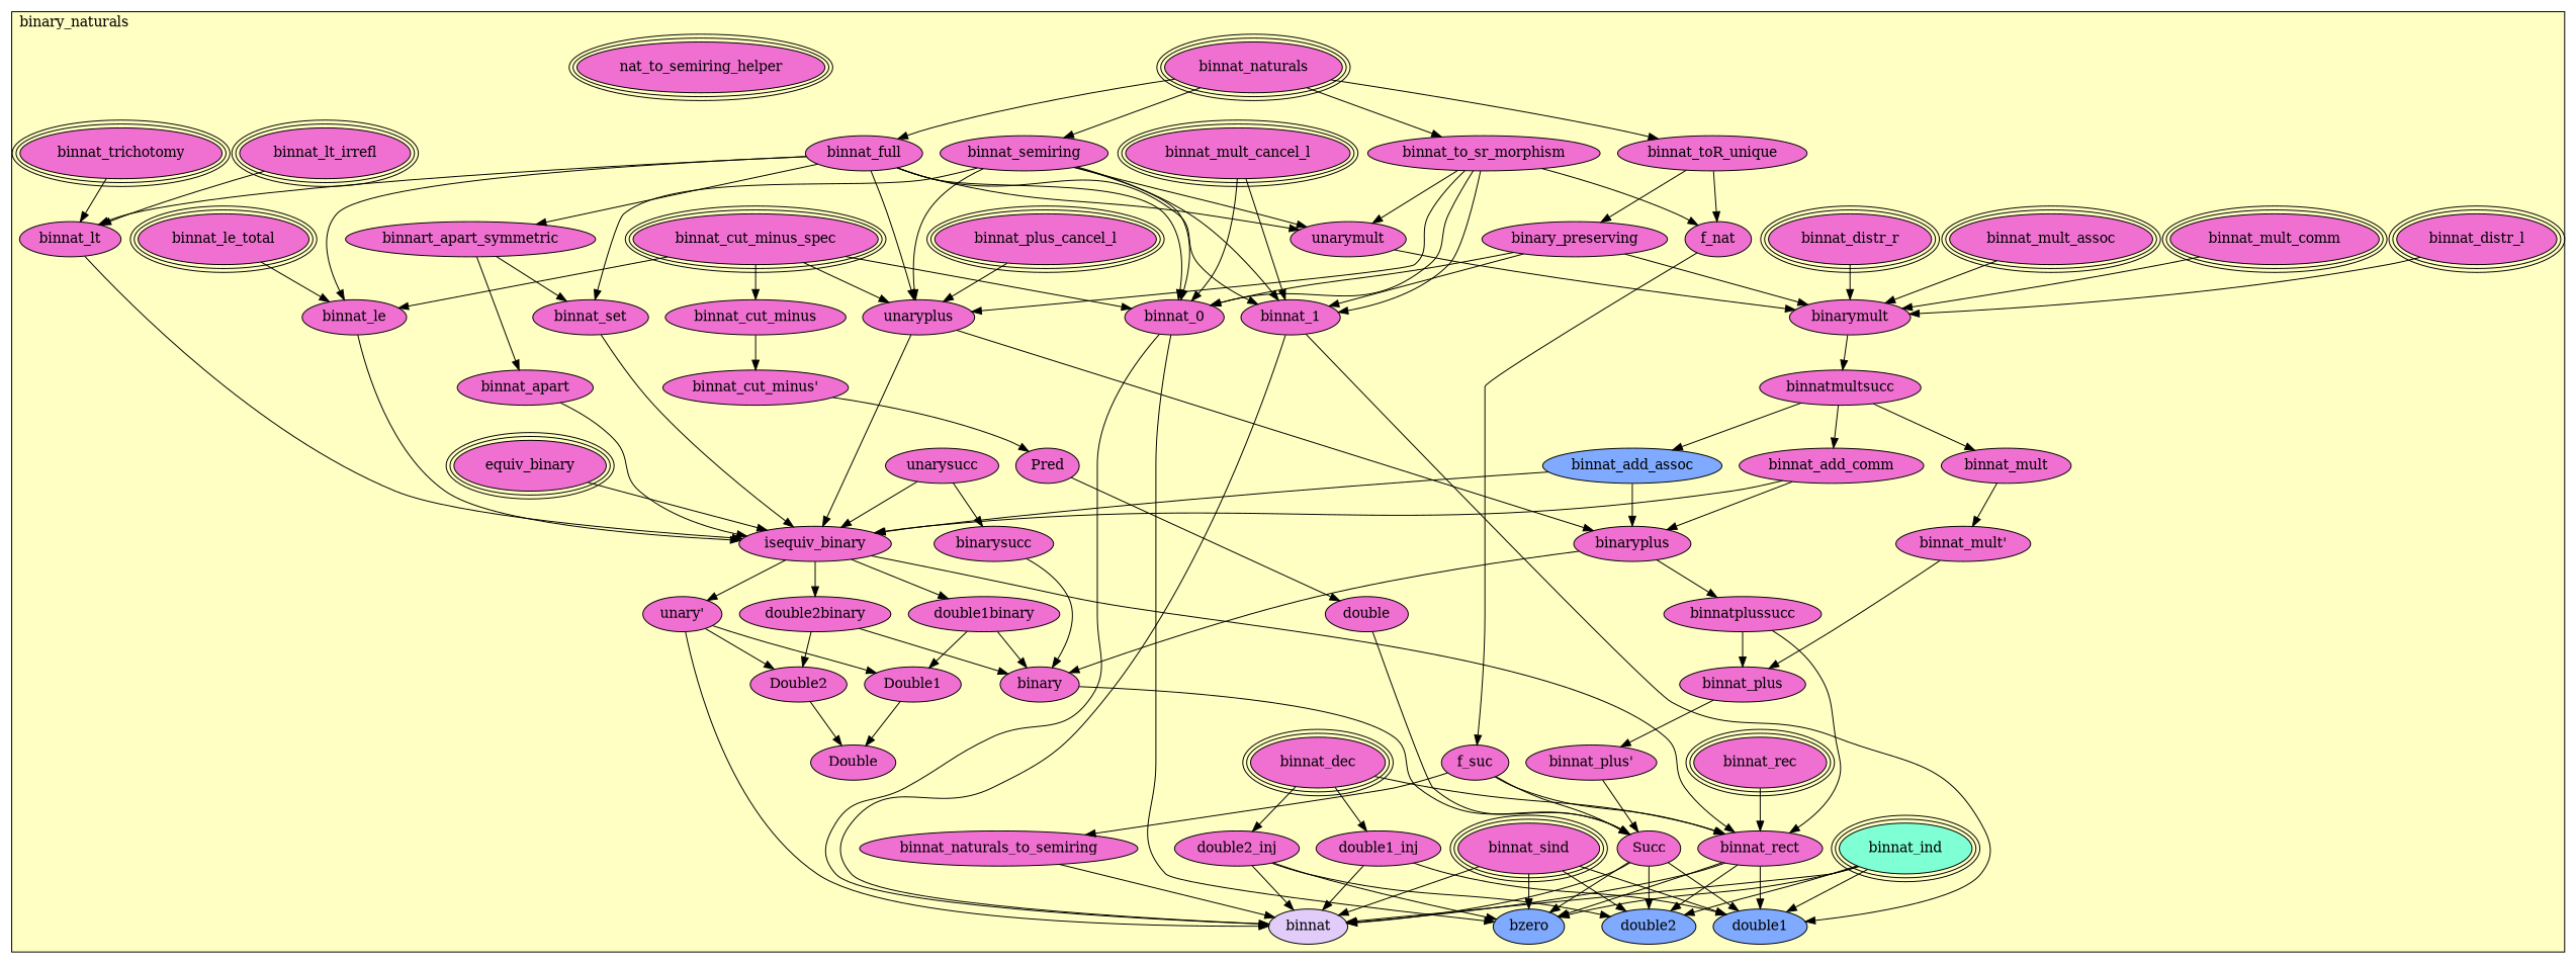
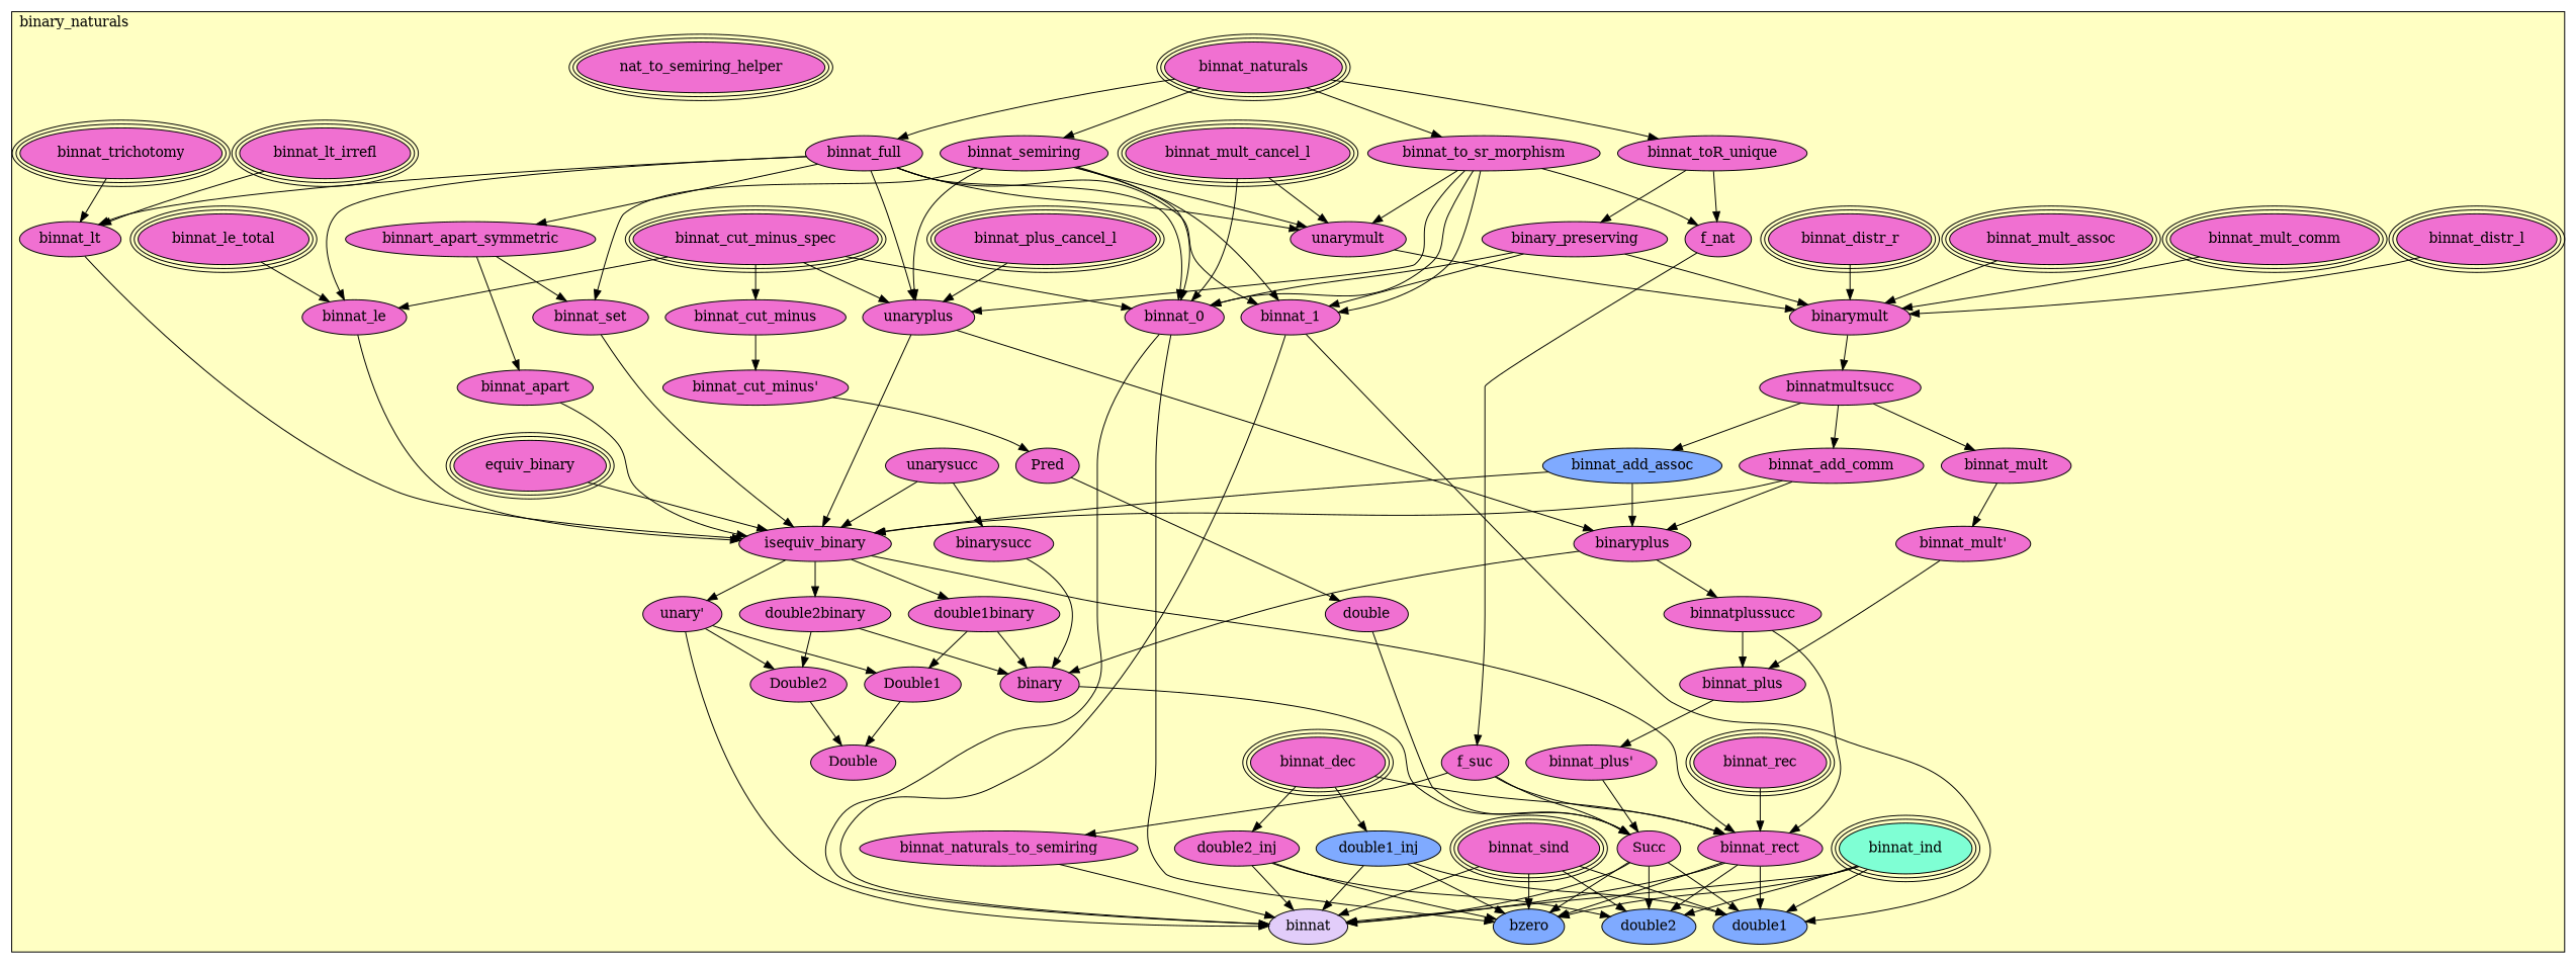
  digraph {
    node [fillcolor="#F070D1" style=filled]
    n1 [label=binnat_cut_minus_spec peripheries=3]
    n2 [label=binnat_cut_minus]
    n3 [label="binnat_cut_minus'"]
    n4 [label=Pred]
    n5 [label=binnat_trichotomy peripheries=3]
    n6 [label=binnat_lt_irrefl peripheries=3]
    n7 [label=binnat_le_total peripheries=3]
    n8 [label=binnat_mult_cancel_l peripheries=3]
    n9 [label=binnat_plus_cancel_l peripheries=3]
    n10 [label=binnat_dec peripheries=3]
    n11 [label=double2_inj]
-   n12 [label=double1_inj]
+   n12 [fillcolor="#7FAAFF" label=double1_inj]
    n13 [label=binnat_naturals peripheries=3]
    n14 [label=binnat_toR_unique]
    n15 [label=binnat_to_sr_morphism]
    n16 [label=f_nat]
    n17 [label=f_suc]
    n18 [label=nat_to_semiring_helper peripheries=3]
    n19 [label=binnat_naturals_to_semiring]
    n20 [label=binnat_full]
    n21 [label=binnart_apart_symmetric]
    n22 [label=binnat_apart]
    n23 [label=binnat_lt]
    n24 [label=binnat_le]
    n25 [label=binary_preserving]
    n26 [label=binnat_semiring]
    n27 [label=binnat_set]
    n28 [label=binnat_distr_r peripheries=3]
    n29 [label=binnat_distr_l peripheries=3]
    n30 [label=binnat_mult_comm peripheries=3]
    n31 [label=binnat_mult_assoc peripheries=3]
    n32 [label=unarymult]
    n33 [label=binarymult]
    n34 [label=binnatmultsucc]
    n35 [label=binnat_add_comm]
    n36 [fillcolor="#7FAAFF" label=binnat_add_assoc]
    n37 [label=unaryplus]
    n38 [label=binaryplus]
    n39 [label=binnatplussucc]
    n40 [label=unarysucc]
    n41 [label=binarysucc]
    n42 [label=binnat_mult]
    n43 [label="binnat_mult'"]
    n44 [label=binnat_plus]
    n45 [label="binnat_plus'"]
    n46 [label=binnat_1]
    n47 [label=binnat_0]
    n48 [label=equiv_binary peripheries=3]
    n49 [label=isequiv_binary]
    n50 [label=double2binary]
    n51 [label=double1binary]
    n52 [label="unary'"]
    n53 [label=binary]
    n54 [label=Double2]
    n55 [label=Double1]
    n56 [label=Double]
    n57 [label=double]
    n58 [label=Succ]
    n59 [label=binnat_sind peripheries=3]
    n60 [label=binnat_rec peripheries=3]
    n61 [fillcolor="#7FFFD4" label=binnat_ind peripheries=3]
    n62 [label=binnat_rect]
    n63 [fillcolor="#7FAAFF" label=double2]
    n64 [fillcolor="#7FAAFF" label=double1]
    n65 [fillcolor="#7FAAFF" label=bzero]
    n66 [fillcolor="#E2CDFA" label=binnat]
    subgraph cluster_1 {
      fillcolor="#FFFFC3"
      label=binary_naturals
      labeljust=l
      style=filled
      n1
      n2
      n3
      n4
      n5
      n6
      n7
      n8
      n9
      n10
      n11
      n12
      n13
      n14
      n15
      n16
      n17
      n18
      n19
      n20
      n21
      n22
      n23
      n24
      n25
      n26
      n27
      n28
      n29
      n30
      n31
      n32
      n33
      n34
      n35
      n36
      n37
      n38
      n39
      n40
      n41
      n42
      n43
      n44
      n45
      n46
      n47
      n48
      n49
      n50
      n51
      n52
      n53
      n54
      n55
      n56
      n57
      n58
      n59
      n60
      n61
      n62
      n63
      n64
      n65
      n66
    }
    n1 -> n2
    n1 -> n24
    n1 -> n37
    n1 -> n47
    n2 -> n3
    n3 -> n4
    n4 -> n57
    n5 -> n23
    n6 -> n23
    n7 -> n24
-   n8 -> n46
+   n8 -> n32
    n8 -> n47
    n9 -> n37
    n10 -> n11
    n10 -> n12
    n10 -> n62
    n11 -> n63
    n11 -> n65
    n11 -> n66
    n12 -> n64
+   n12 -> n65
    n12 -> n66
    n13 -> n14
    n13 -> n15
    n13 -> n20
    n13 -> n26
    n14 -> n16
    n14 -> n25
    n15 -> n16
    n15 -> n32
    n15 -> n37
    n15 -> n46
    n15 -> n47
    n16 -> n17
    n17 -> n19
    n17 -> n58
    n17 -> n62
    n19 -> n66
    n20 -> n21
    n20 -> n23
    n20 -> n24
    n20 -> n32
    n20 -> n37
    n20 -> n46
    n20 -> n47
    n21 -> n22
    n21 -> n27
    n22 -> n49
    n23 -> n49
    n24 -> n49
    n25 -> n33
    n25 -> n46
    n25 -> n47
    n26 -> n27
    n26 -> n32
    n26 -> n37
    n26 -> n46
    n26 -> n47
    n27 -> n49
    n28 -> n33
    n29 -> n33
    n30 -> n33
    n31 -> n33
    n32 -> n33
    n33 -> n34
    n34 -> n35
    n34 -> n36
    n34 -> n42
    n35 -> n38
    n35 -> n49
    n36 -> n38
    n36 -> n49
    n37 -> n38
    n37 -> n49
    n38 -> n39
    n38 -> n53
    n39 -> n44
    n39 -> n62
    n40 -> n41
    n40 -> n49
    n41 -> n53
    n42 -> n43
    n43 -> n44
    n44 -> n45
    n45 -> n58
    n46 -> n64
    n46 -> n66
    n47 -> n65
    n47 -> n66
    n48 -> n49
    n49 -> n50
    n49 -> n51
    n49 -> n52
    n49 -> n62
    n50 -> n53
    n50 -> n54
    n51 -> n53
    n51 -> n55
    n52 -> n54
    n52 -> n55
    n52 -> n66
    n53 -> n58
    n54 -> n56
    n55 -> n56
    n57 -> n58
    n58 -> n63
    n58 -> n64
    n58 -> n65
    n58 -> n66
    n59 -> n63
    n59 -> n64
    n59 -> n65
    n59 -> n66
    n60 -> n62
    n61 -> n63
    n61 -> n64
    n61 -> n65
    n61 -> n66
    n62 -> n63
    n62 -> n64
    n62 -> n65
    n62 -> n66
  }
